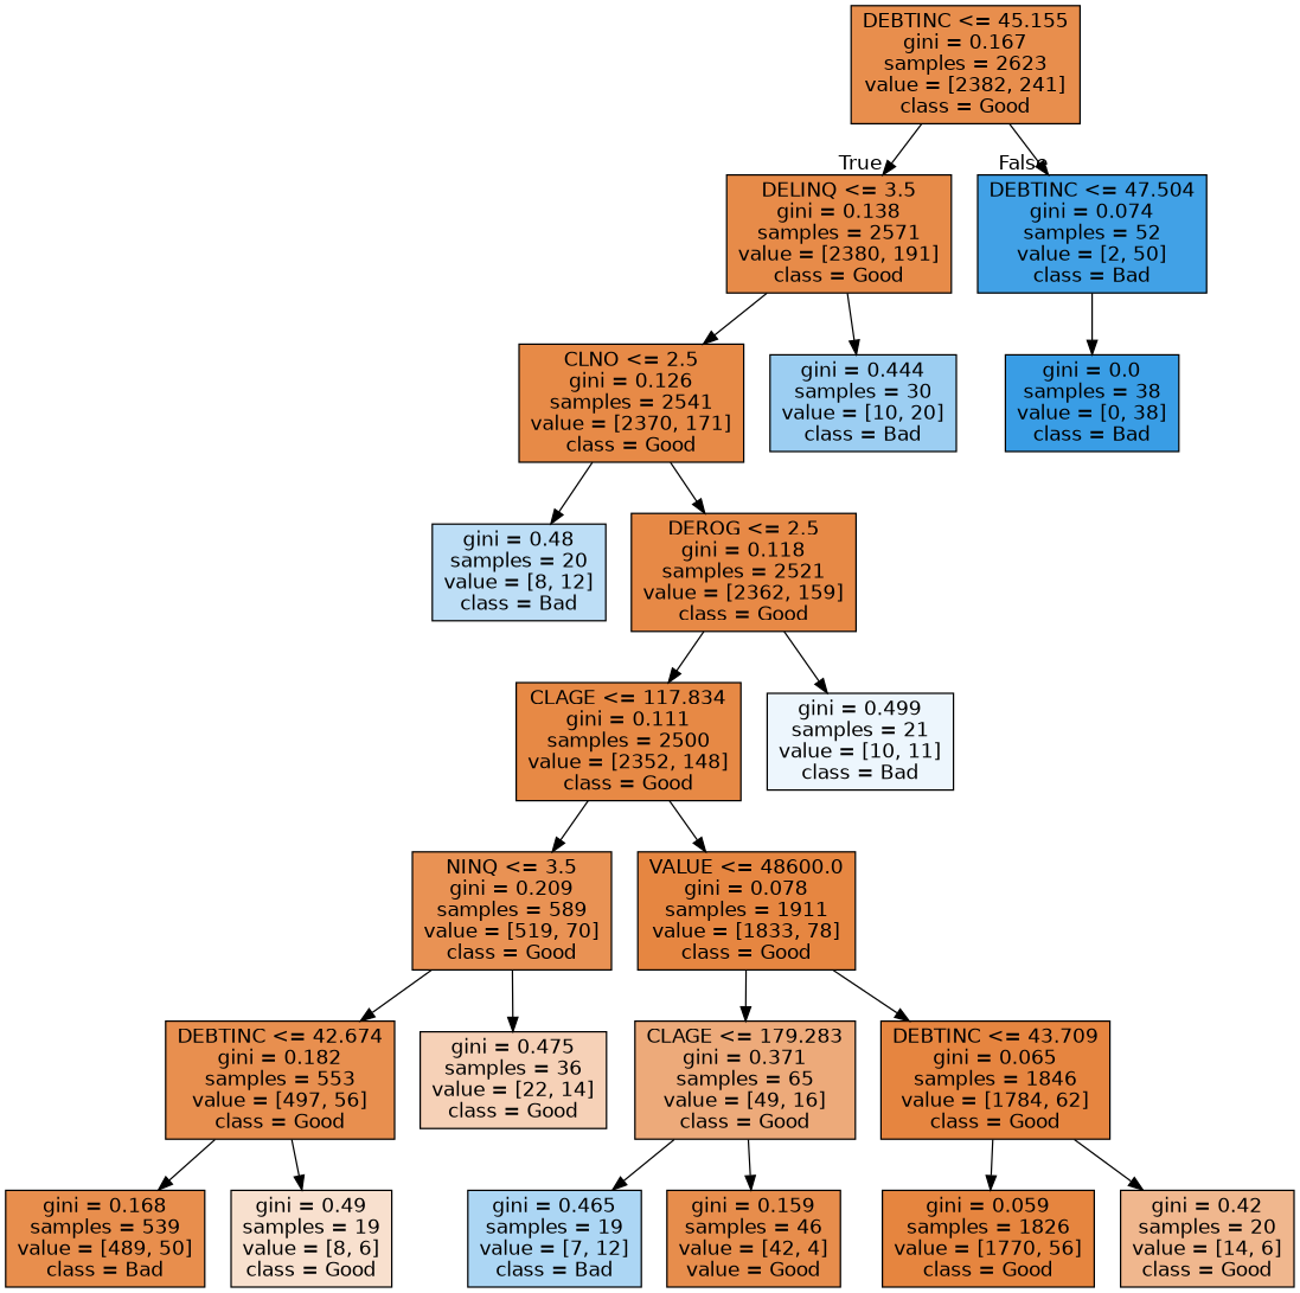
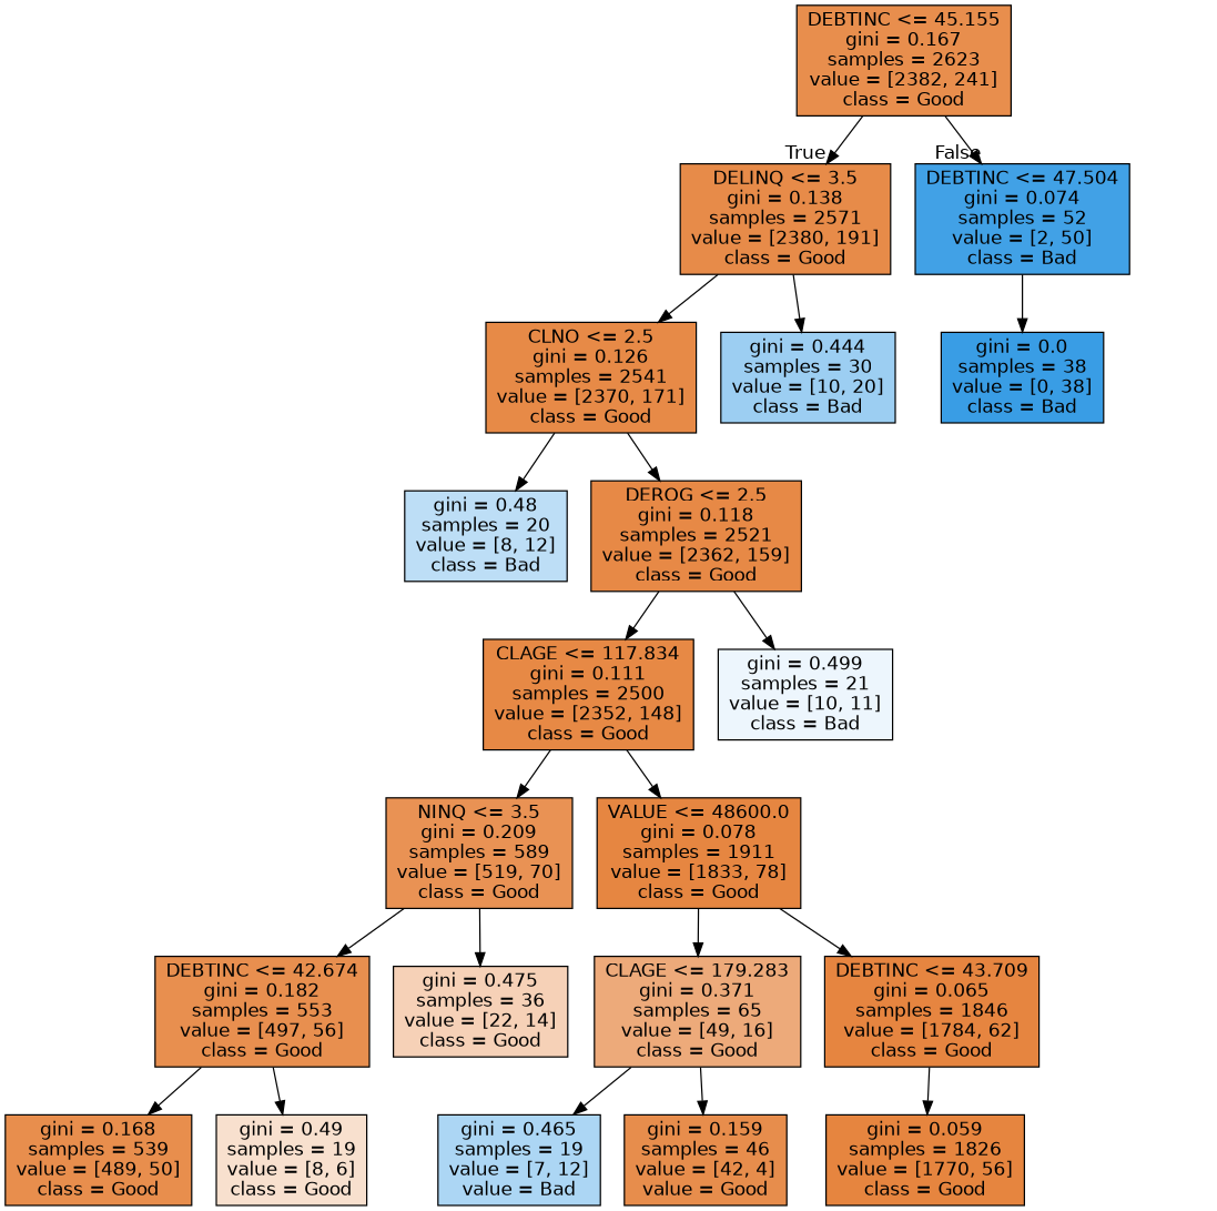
  digraph {
    node [color=black fillcolor="#e88e4d" fontname=helvetica shape=box style=filled]
    edge [fontname=helvetica]
    n1 [label="DEBTINC <= 45.155\ngini = 0.167\nsamples = 2623\nvalue = [2382, 241]\nclass = Good"]
    n2 [fillcolor="#e78b49" label="DELINQ <= 3.5\ngini = 0.138\nsamples = 2571\nvalue = [2380, 191]\nclass = Good"]
    n3 [fillcolor="#41a1e6" label="DEBTINC <= 47.504\ngini = 0.074\nsamples = 52\nvalue = [2, 50]\nclass = Bad"]
    n4 [fillcolor="#e78a47" label="CLNO <= 2.5\ngini = 0.126\nsamples = 2541\nvalue = [2370, 171]\nclass = Good"]
    n5 [fillcolor="#9ccef2" label="gini = 0.444\nsamples = 30\nvalue = [10, 20]\nclass = Bad"]
    n6 [fillcolor="#399de5" label="gini = 0.0\nsamples = 38\nvalue = [0, 38]\nclass = Bad"]
    n7 [fillcolor="#bddef6" label="gini = 0.48\nsamples = 20\nvalue = [8, 12]\nclass = Bad"]
    n8 [fillcolor="#e78946" label="DEROG <= 2.5\ngini = 0.118\nsamples = 2521\nvalue = [2362, 159]\nclass = Good"]
    n9 [fillcolor="#e78945" label="CLAGE <= 117.834\ngini = 0.111\nsamples = 2500\nvalue = [2352, 148]\nclass = Good"]
    n10 [fillcolor="#edf6fd" label="gini = 0.499\nsamples = 21\nvalue = [10, 11]\nclass = Bad"]
    n11 [fillcolor="#e99254" label="NINQ <= 3.5\ngini = 0.209\nsamples = 589\nvalue = [519, 70]\nclass = Good"]
    n12 [fillcolor="#e68641" label="VALUE <= 48600.0\ngini = 0.078\nsamples = 1911\nvalue = [1833, 78]\nclass = Good"]
    n13 [fillcolor="#e88f4f" label="DEBTINC <= 42.674\ngini = 0.182\nsamples = 553\nvalue = [497, 56]\nclass = Good"]
    n14 [fillcolor="#f6d1b7" label="gini = 0.475\nsamples = 36\nvalue = [22, 14]\nclass = Good"]
    n15 [fillcolor="#edaa7a" label="CLAGE <= 179.283\ngini = 0.371\nsamples = 65\nvalue = [49, 16]\nclass = Good"]
    n16 [fillcolor="#e68540" label="DEBTINC <= 43.709\ngini = 0.065\nsamples = 1846\nvalue = [1784, 62]\nclass = Good"]
-   n17 [label="gini = 0.168\nsamples = 539\nvalue = [489, 50]\nclass = Bad"]
+   n17 [label="gini = 0.168\nsamples = 539\nvalue = [489, 50]\nclass = Good"]
    n18 [fillcolor="#f8e0ce" label="gini = 0.49\nsamples = 19\nvalue = [8, 6]\nclass = Good"]
-   n19 [fillcolor="#acd6f4" label="gini = 0.465\nsamples = 19\nvalue = [7, 12]\nclass = Bad"]
+   n19 [fillcolor="#acd6f4" label="gini = 0.465\nsamples = 19\nvalue = [7, 12]\nvalue = Bad"]
    n20 [fillcolor="#e78d4c" label="gini = 0.159\nsamples = 46\nvalue = [42, 4]\nvalue = Good"]
    n21 [fillcolor="#e6853f" label="gini = 0.059\nsamples = 1826\nvalue = [1770, 56]\nclass = Good"]
-   n22 [fillcolor="#f0b78e" label="gini = 0.42\nsamples = 20\nvalue = [14, 6]\nclass = Good"]
    n1 -> n2 [headlabel=True labelangle=45 labeldistance=2.5]
    n1 -> n3 [headlabel=False labelangle=-45 labeldistance=2.5]
    n2 -> n4
    n2 -> n5
    n3 -> n6
    n4 -> n7
    n4 -> n8
    n8 -> n9
    n8 -> n10
    n9 -> n11
    n9 -> n12
    n11 -> n13
    n11 -> n14
    n12 -> n15
    n12 -> n16
    n13 -> n17
    n13 -> n18
    n15 -> n19
    n15 -> n20
    n16 -> n21
-   n16 -> n22
  }
